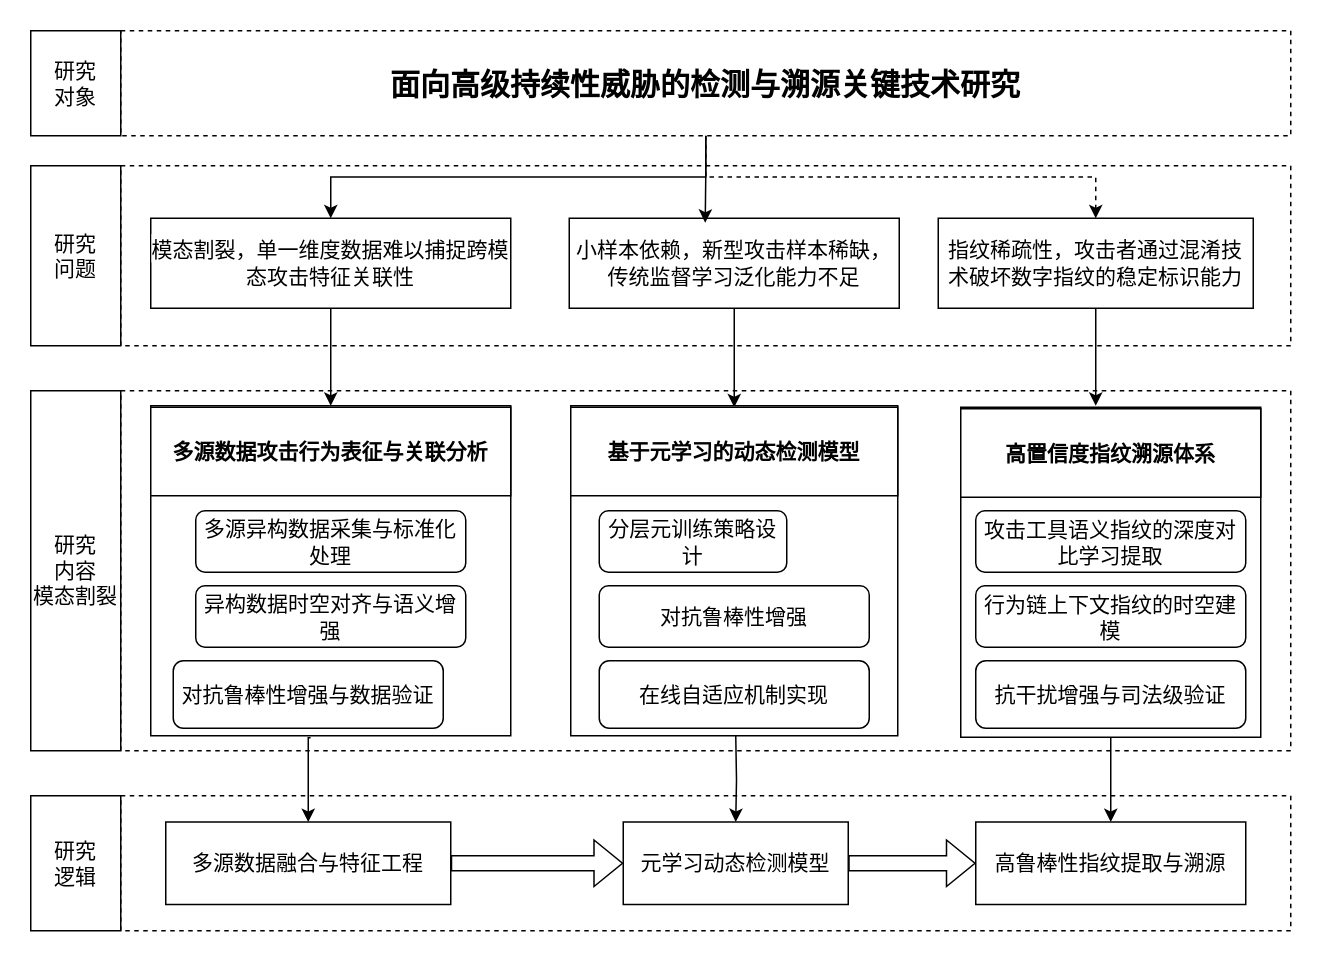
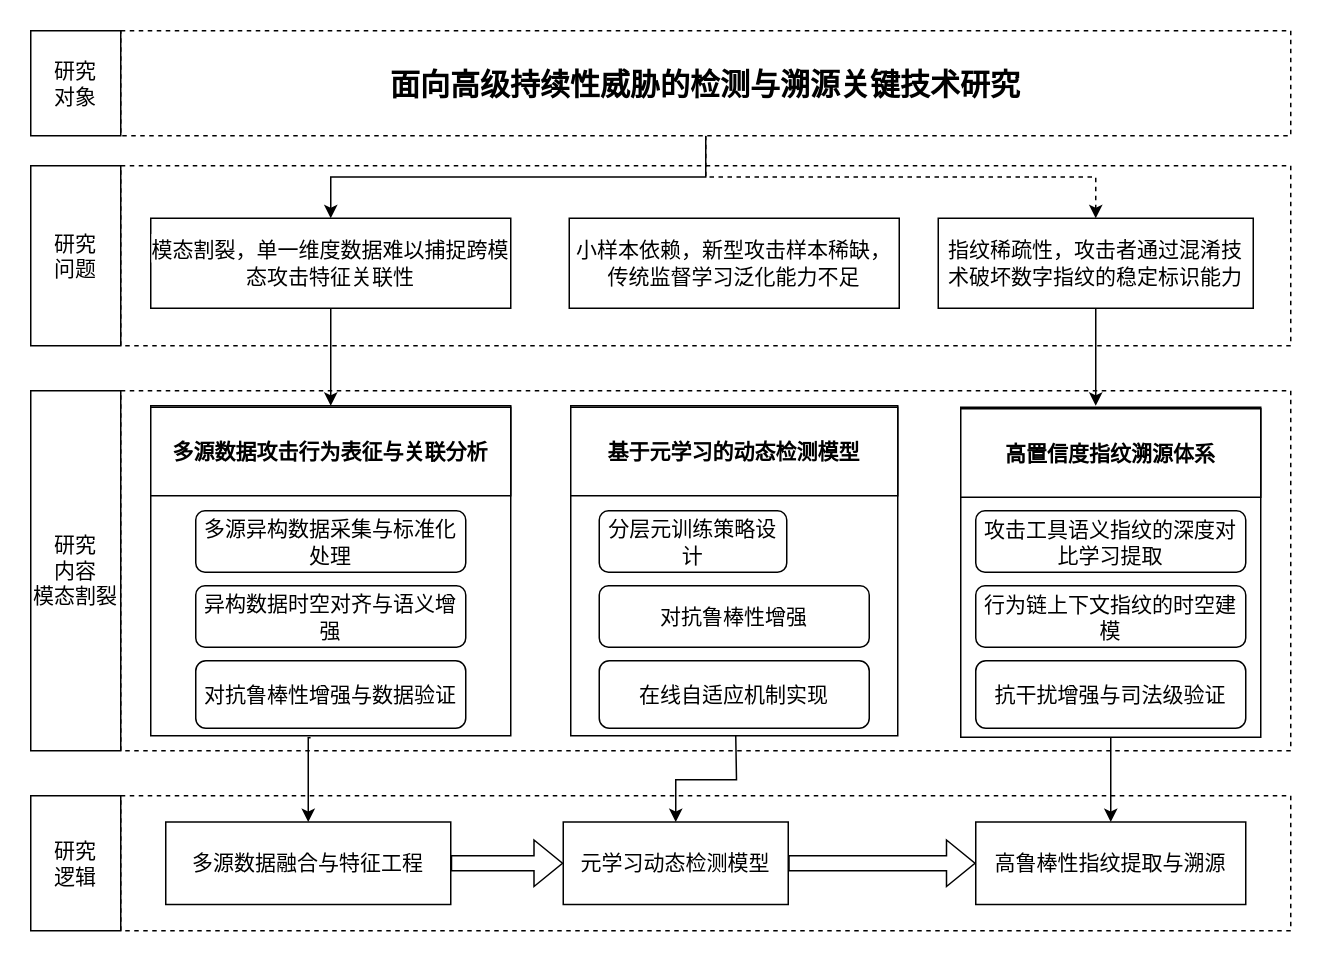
  <mxCell id="0" />
  <mxCell id="1" parent="0" />
  <mxCell id="2" value="" style="rounded=0;whiteSpace=wrap;html=1;dashed=1;fontSize=14;fontStyle=1" parent="1" vertex="1"><mxGeometry x="80" y="110" width="780" height="120" as="geometry" /></mxCell>
  <mxCell id="3" value="" style="rounded=0;whiteSpace=wrap;html=1;dashed=1;fontSize=14;fontStyle=1" parent="1" vertex="1"><mxGeometry x="80" y="530" width="780" height="90" as="geometry" /></mxCell>
  <mxCell id="4" style="edgeStyle=orthogonalEdgeStyle;rounded=0;orthogonalLoop=1;jettySize=auto;html=1;exitX=0.5;exitY=1;exitDx=0;exitDy=0;fontSize=14;" parent="1" source="6" target="17" edge="1"><mxGeometry relative="1" as="geometry" /></mxCell>
  <mxCell id="5" style="edgeStyle=orthogonalEdgeStyle;rounded=0;orthogonalLoop=1;jettySize=auto;html=1;exitX=0.5;exitY=1;exitDx=0;exitDy=0;fontSize=14;dashed=1;" parent="1" source="6" target="21" edge="1"><mxGeometry relative="1" as="geometry" /></mxCell>
  <mxCell id="6" value="面向高级持续性威胁的检测与溯源关键技术研究" style="rounded=0;whiteSpace=wrap;html=1;dashed=1;fontSize=20;fontStyle=1" parent="1" vertex="1"><mxGeometry x="80" y="20" width="780" height="70" as="geometry" /></mxCell>
  <mxCell id="7" value="" style="rounded=0;whiteSpace=wrap;html=1;dashed=1;fontSize=14;fontStyle=1" parent="1" vertex="1"><mxGeometry x="80" y="260" width="780" height="240" as="geometry" /></mxCell>
  <mxCell id="8" style="edgeStyle=orthogonalEdgeStyle;rounded=0;orthogonalLoop=1;jettySize=auto;html=1;shape=flexArrow;fontSize=14;" parent="1" source="9" target="14" edge="1"><mxGeometry relative="1" as="geometry" /></mxCell>
  <mxCell id="9" value="多源数据融合与特征工程" style="rounded=0;whiteSpace=wrap;html=1;fontSize=14;" parent="1" vertex="1"><mxGeometry x="110" y="547.5" width="190" height="55" as="geometry" /></mxCell>
  <mxCell id="10" style="edgeStyle=orthogonalEdgeStyle;rounded=0;orthogonalLoop=1;jettySize=auto;html=1;entryX=0.5;entryY=0;entryDx=0;entryDy=0;fontSize=14;exitX=0.444;exitY=1.006;exitDx=0;exitDy=0;exitPerimeter=0;" parent="1" source="33" target="9" edge="1"><mxGeometry relative="1" as="geometry"><Array as="points"><mxPoint x="205" y="491" /></Array></mxGeometry></mxCell>
  <mxCell id="11" value="" style="edgeStyle=orthogonalEdgeStyle;rounded=0;orthogonalLoop=1;jettySize=auto;html=1;fontSize=14;" parent="1" target="14" edge="1"><mxGeometry relative="1" as="geometry"><mxPoint x="490" y="490" as="sourcePoint" /></mxGeometry></mxCell>
  <mxCell id="12" style="edgeStyle=orthogonalEdgeStyle;rounded=0;orthogonalLoop=1;jettySize=auto;html=1;fontSize=14;exitX=0.5;exitY=1;exitDx=0;exitDy=0;" parent="1" source="39" target="15" edge="1"><mxGeometry relative="1" as="geometry"><mxPoint x="730" y="490" as="sourcePoint" /></mxGeometry></mxCell>
  <mxCell id="13" style="edgeStyle=orthogonalEdgeStyle;rounded=0;orthogonalLoop=1;jettySize=auto;html=1;entryX=0;entryY=0.5;entryDx=0;entryDy=0;shape=flexArrow;fontSize=14;" parent="1" source="14" target="15" edge="1"><mxGeometry relative="1" as="geometry" /></mxCell>
- <mxCell id="14" value="元学习动态检测模型" style="rounded=0;whiteSpace=wrap;html=1;fontSize=14;" parent="1" vertex="1"><mxGeometry x="415" y="547.5" width="150" height="55" as="geometry" /></mxCell>
+ <mxCell id="14" value="元学习动态检测模型" style="rounded=0;whiteSpace=wrap;html=1;fontSize=14;" parent="1" vertex="1"><mxGeometry x="375" y="547.5" width="150" height="55" as="geometry" /></mxCell>
  <mxCell id="15" value="高鲁棒性指纹提取与溯源" style="rounded=0;whiteSpace=wrap;html=1;fontSize=14;" parent="1" vertex="1"><mxGeometry x="650" y="547.5" width="180" height="55" as="geometry" /></mxCell>
  <mxCell id="16" style="edgeStyle=orthogonalEdgeStyle;rounded=0;orthogonalLoop=1;jettySize=auto;html=1;exitX=0.5;exitY=1;exitDx=0;exitDy=0;fontSize=14;" parent="1" source="17" target="33" edge="1"><mxGeometry relative="1" as="geometry" /></mxCell>
  <mxCell id="17" value="&lt;p class=&quot;MsoNormal&quot;&gt;&lt;span style=&quot;font-family: &amp;quot;Segoe UI&amp;quot;; letter-spacing: 0pt; background: rgb(255, 255, 255);&quot;&gt;&lt;font face=&quot;Segoe UI&quot;&gt;模态割裂&lt;/font&gt;&lt;/span&gt;&lt;span style=&quot;font-family: 宋体; letter-spacing: 0pt; background: rgb(255, 255, 255);&quot;&gt;&lt;font face=&quot;宋体&quot;&gt;，&lt;/font&gt;&lt;/span&gt;&lt;span style=&quot;font-family: &amp;quot;Segoe UI&amp;quot;; letter-spacing: 0pt; background: rgb(255, 255, 255);&quot;&gt;&lt;font face=&quot;Segoe UI&quot;&gt;单一维度数据难以捕捉跨模态攻击特征关联性&lt;/font&gt;&lt;/span&gt;&lt;/p&gt;" style="rounded=0;whiteSpace=wrap;html=1;fontSize=14;" parent="1" vertex="1"><mxGeometry x="100" y="145" width="240" height="60" as="geometry" /></mxCell>
- <mxCell id="18" style="edgeStyle=orthogonalEdgeStyle;rounded=0;orthogonalLoop=1;jettySize=auto;html=1;entryX=0.5;entryY=0;entryDx=0;entryDy=0;" edge="1" parent="1" source="19" target="31"><mxGeometry relative="1" as="geometry" /></mxCell>
  <mxCell id="19" value="&lt;p class=&quot;MsoNormal&quot;&gt;&lt;span style=&quot;font-family: &amp;quot;Segoe UI&amp;quot;; letter-spacing: 0pt; background: rgb(255, 255, 255);&quot;&gt;&lt;font face=&quot;Segoe UI&quot;&gt;小样本依赖&lt;/font&gt;&lt;/span&gt;&lt;span style=&quot;font-family: 宋体; letter-spacing: 0pt; background: rgb(255, 255, 255);&quot;&gt;&lt;font face=&quot;宋体&quot;&gt;，&lt;/font&gt;&lt;/span&gt;&lt;span style=&quot;font-family: &amp;quot;Segoe UI&amp;quot;; letter-spacing: 0pt; background: rgb(255, 255, 255);&quot;&gt;&lt;font face=&quot;Segoe UI&quot;&gt;新型攻击样本稀缺，传统监督学习泛化能力不足&lt;/font&gt;&lt;/span&gt;&lt;/p&gt;" style="rounded=0;whiteSpace=wrap;html=1;fontSize=14;" parent="1" vertex="1"><mxGeometry x="379" y="145" width="220" height="60" as="geometry" /></mxCell>
  <mxCell id="20" style="edgeStyle=orthogonalEdgeStyle;rounded=0;orthogonalLoop=1;jettySize=auto;html=1;entryX=0.5;entryY=0;entryDx=0;entryDy=0;fontSize=14;" parent="1" source="21" edge="1"><mxGeometry relative="1" as="geometry"><mxPoint x="730" y="270" as="targetPoint" /></mxGeometry></mxCell>
  <mxCell id="21" value="&lt;p class=&quot;MsoNormal&quot;&gt;&lt;span style=&quot;font-family: &amp;quot;Segoe UI&amp;quot;; letter-spacing: 0pt; background: rgb(255, 255, 255);&quot;&gt;&lt;font face=&quot;Segoe UI&quot;&gt;指纹稀疏性&lt;/font&gt;&lt;/span&gt;&lt;span style=&quot;font-family: 宋体; letter-spacing: 0pt; background: rgb(255, 255, 255);&quot;&gt;&lt;font face=&quot;宋体&quot;&gt;，&lt;/font&gt;&lt;/span&gt;&lt;span style=&quot;font-family: &amp;quot;Segoe UI&amp;quot;; letter-spacing: 0pt; background: rgb(255, 255, 255);&quot;&gt;&lt;font face=&quot;Segoe UI&quot;&gt;攻击者通过混淆技术破坏数字指纹的稳定标识能力&lt;/font&gt;&lt;/span&gt;&lt;/p&gt;" style="rounded=0;whiteSpace=wrap;html=1;fontSize=14;" parent="1" vertex="1"><mxGeometry x="625" y="145" width="210" height="60" as="geometry" /></mxCell>
  <mxCell id="22" value="研究&lt;div&gt;对象&lt;/div&gt;" style="rounded=0;whiteSpace=wrap;html=1;fontSize=14;" parent="1" vertex="1"><mxGeometry x="20" y="20" width="60" height="70" as="geometry" /></mxCell>
  <mxCell id="23" value="研究&lt;div&gt;问题&lt;/div&gt;" style="rounded=0;whiteSpace=wrap;html=1;fontSize=14;" parent="1" vertex="1"><mxGeometry x="20" y="110" width="60" height="120" as="geometry" /></mxCell>
  <mxCell id="24" value="研究&lt;div&gt;内容&lt;/div&gt;&lt;div&gt;模态割裂&lt;/div&gt;" style="rounded=0;whiteSpace=wrap;html=1;fontSize=14;" parent="1" vertex="1"><mxGeometry x="20" y="260" width="60" height="240" as="geometry" /></mxCell>
  <mxCell id="25" value="研究&lt;div&gt;逻辑&lt;/div&gt;" style="rounded=0;whiteSpace=wrap;html=1;fontSize=14;" parent="1" vertex="1"><mxGeometry x="20" y="530" width="60" height="90" as="geometry" /></mxCell>
  <mxCell id="26" value="" style="group;fontSize=14;" parent="1" vertex="1" connectable="0"><mxGeometry x="380" y="270" width="218" height="220" as="geometry" /></mxCell>
  <mxCell id="27" value="" style="rounded=0;whiteSpace=wrap;html=1;fontSize=14;" parent="26" vertex="1"><mxGeometry width="218" height="220" as="geometry" /></mxCell>
  <mxCell id="28" value="&lt;p class=&quot;MsoNormal&quot;&gt;&lt;span&gt;&lt;span style=&quot;font-family: Calibri;&quot;&gt;&lt;font face=&quot;宋体&quot;&gt;分层元训练策略设计&lt;/font&gt;&lt;/span&gt;&lt;/span&gt;&lt;/p&gt;" style="rounded=1;whiteSpace=wrap;html=1;fontStyle=0;fontSize=14;" parent="26" vertex="1"><mxGeometry x="19" y="70" width="125" height="41" as="geometry" /></mxCell>
  <mxCell id="29" value="&lt;p class=&quot;MsoNormal&quot;&gt;&lt;span&gt;&lt;span style=&quot;font-family: Calibri;&quot;&gt;&lt;font face=&quot;宋体&quot;&gt;对抗鲁棒性增强&lt;/font&gt;&lt;/span&gt;&lt;/span&gt;&lt;/p&gt;" style="rounded=1;whiteSpace=wrap;html=1;fontStyle=0;fontSize=14;" parent="26" vertex="1"><mxGeometry x="19" y="120" width="180" height="41" as="geometry" /></mxCell>
  <mxCell id="30" value="&lt;p class=&quot;MsoNormal&quot;&gt;&lt;span&gt;&lt;span style=&quot;font-family: Calibri;&quot;&gt;&lt;font face=&quot;宋体&quot;&gt;在线自适应机制实现&lt;/font&gt;&lt;/span&gt;&lt;/span&gt;&lt;/p&gt;" style="rounded=1;whiteSpace=wrap;html=1;fontStyle=0;fontSize=14;" parent="26" vertex="1"><mxGeometry x="19" y="170" width="180" height="45" as="geometry" /></mxCell>
  <mxCell id="31" value="&lt;p class=&quot;MsoNormal&quot;&gt;&lt;b&gt;&lt;span style=&quot;font-family: Calibri;&quot;&gt;&lt;font face=&quot;宋体&quot;&gt;基于元学习的动态检测模型&lt;/font&gt;&lt;/span&gt;&lt;/b&gt;&lt;/p&gt;" style="rounded=0;whiteSpace=wrap;html=1;fontSize=14;" parent="26" vertex="1"><mxGeometry y="1" width="218" height="59" as="geometry" /></mxCell>
  <mxCell id="32" value="" style="group;fontSize=14;" parent="1" vertex="1" connectable="0"><mxGeometry x="100" y="270" width="240" height="220" as="geometry" /></mxCell>
  <mxCell id="33" value="" style="rounded=0;whiteSpace=wrap;html=1;fontSize=14;" parent="32" vertex="1"><mxGeometry width="240" height="220" as="geometry" /></mxCell>
  <mxCell id="34" value="&lt;p class=&quot;MsoNormal&quot;&gt;&lt;span&gt;&lt;span style=&quot;font-family: Calibri;&quot;&gt;&lt;font face=&quot;宋体&quot;&gt;多源异构数据采集与标准化处理&lt;/font&gt;&lt;/span&gt;&lt;/span&gt;&lt;/p&gt;" style="rounded=1;whiteSpace=wrap;html=1;fontStyle=0;fontSize=14;" parent="32" vertex="1"><mxGeometry x="30" y="70" width="180" height="41" as="geometry" /></mxCell>
  <mxCell id="35" value="&lt;p class=&quot;MsoNormal&quot;&gt;&lt;span&gt;&lt;span style=&quot;font-family: Calibri;&quot;&gt;&lt;font face=&quot;宋体&quot;&gt;异构数据时空对齐与语义增强&lt;/font&gt;&lt;/span&gt;&lt;/span&gt;&lt;/p&gt;" style="rounded=1;whiteSpace=wrap;html=1;fontStyle=0;fontSize=14;" parent="32" vertex="1"><mxGeometry x="30" y="120" width="180" height="41" as="geometry" /></mxCell>
- <mxCell id="36" value="&lt;p class=&quot;MsoNormal&quot;&gt;&lt;span&gt;&lt;span style=&quot;font-family: Calibri;&quot;&gt;&lt;font face=&quot;宋体&quot;&gt;对抗鲁棒性增强与数据验证&lt;/font&gt;&lt;/span&gt;&lt;/span&gt;&lt;/p&gt;" style="rounded=1;whiteSpace=wrap;html=1;fontStyle=0;fontSize=14;" parent="32" vertex="1"><mxGeometry x="15" y="170" width="180" height="45" as="geometry" /></mxCell>
+ <mxCell id="36" value="&lt;p class=&quot;MsoNormal&quot;&gt;&lt;span&gt;&lt;span style=&quot;font-family: Calibri;&quot;&gt;&lt;font face=&quot;宋体&quot;&gt;对抗鲁棒性增强与数据验证&lt;/font&gt;&lt;/span&gt;&lt;/span&gt;&lt;/p&gt;" style="rounded=1;whiteSpace=wrap;html=1;fontStyle=0;fontSize=14;" parent="32" vertex="1"><mxGeometry x="30" y="170" width="180" height="45" as="geometry" /></mxCell>
  <mxCell id="37" value="&lt;p class=&quot;MsoNormal&quot;&gt;&lt;b&gt;&lt;span style=&quot;font-family: Calibri;&quot;&gt;&lt;font face=&quot;宋体&quot;&gt;多源数据攻击行为表征与关联分析&lt;/font&gt;&lt;/span&gt;&lt;/b&gt;&lt;/p&gt;" style="rounded=0;whiteSpace=wrap;html=1;fontSize=14;" parent="32" vertex="1"><mxGeometry y="1" width="240" height="59" as="geometry" /></mxCell>
  <mxCell id="38" value="" style="group;fontSize=14;" parent="1" vertex="1" connectable="0"><mxGeometry x="640" y="271" width="200" height="220" as="geometry" /></mxCell>
  <mxCell id="39" value="" style="rounded=0;whiteSpace=wrap;html=1;fontSize=14;" parent="38" vertex="1"><mxGeometry width="200" height="220" as="geometry" /></mxCell>
  <mxCell id="40" value="&lt;p class=&quot;MsoNormal&quot;&gt;&lt;span&gt;&lt;span style=&quot;font-family: &amp;quot;Segoe UI&amp;quot;; letter-spacing: 0pt; background: rgb(255, 255, 255);&quot;&gt;&lt;font face=&quot;Segoe UI&quot;&gt;攻击工具语义指纹的深度对比学习提取&lt;/font&gt;&lt;/span&gt;&lt;/span&gt;&lt;/p&gt;" style="rounded=1;whiteSpace=wrap;html=1;fontStyle=0;fontSize=14;" parent="38" vertex="1"><mxGeometry x="10" y="69" width="180" height="41" as="geometry" /></mxCell>
  <mxCell id="41" value="&lt;p class=&quot;MsoNormal&quot;&gt;&lt;span&gt;&lt;span style=&quot;font-family: &amp;quot;Segoe UI&amp;quot;; letter-spacing: 0pt; background: rgb(255, 255, 255);&quot;&gt;&lt;font face=&quot;Segoe UI&quot;&gt;行为链上下文指纹的时空建模&lt;/font&gt;&lt;/span&gt;&lt;/span&gt;&lt;/p&gt;" style="rounded=1;whiteSpace=wrap;html=1;fontStyle=0;fontSize=14;" parent="38" vertex="1"><mxGeometry x="10" y="119" width="180" height="41" as="geometry" /></mxCell>
  <mxCell id="42" value="&lt;p class=&quot;MsoNormal&quot;&gt;&lt;span&gt;&lt;span style=&quot;font-family: &amp;quot;Segoe UI&amp;quot;; letter-spacing: 0pt; background: rgb(255, 255, 255);&quot;&gt;&lt;font face=&quot;Segoe UI&quot;&gt;抗干扰增强与司法级验证&lt;/font&gt;&lt;/span&gt;&lt;/span&gt;&lt;/p&gt;" style="rounded=1;whiteSpace=wrap;html=1;fontStyle=0;fontSize=14;" parent="38" vertex="1"><mxGeometry x="10" y="169" width="180" height="45" as="geometry" /></mxCell>
  <mxCell id="43" value="&lt;p class=&quot;MsoNormal&quot;&gt;&lt;b&gt;&lt;span style=&quot;font-family: Calibri;&quot;&gt;&lt;font face=&quot;宋体&quot;&gt;高置信度指纹溯源体系&lt;/font&gt;&lt;/span&gt;&lt;/b&gt;&lt;/p&gt;" style="rounded=0;whiteSpace=wrap;html=1;fontSize=14;" parent="38" vertex="1"><mxGeometry y="1" width="200" height="59" as="geometry" /></mxCell>
- <mxCell id="44" style="edgeStyle=orthogonalEdgeStyle;rounded=0;orthogonalLoop=1;jettySize=auto;html=1;entryX=0.412;entryY=0.05;entryDx=0;entryDy=0;entryPerimeter=0;" edge="1" parent="1" source="6" target="19"><mxGeometry relative="1" as="geometry" /></mxCell>
